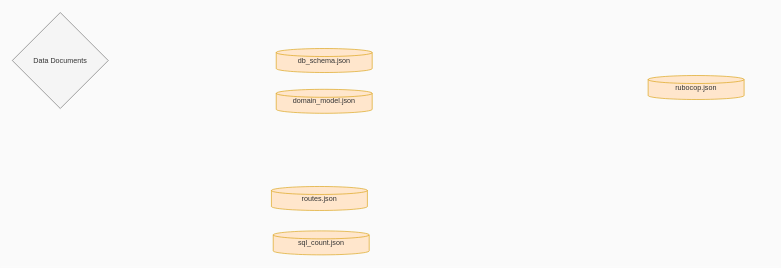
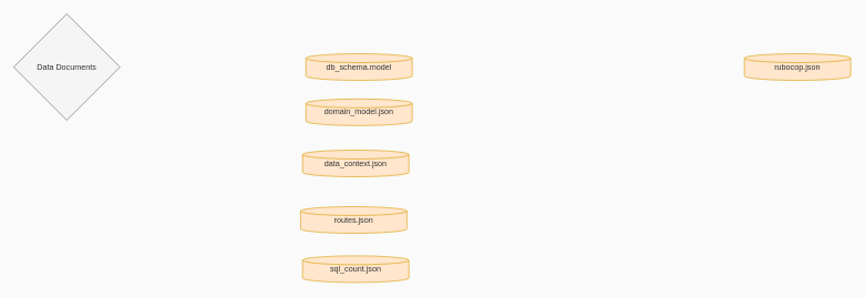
  <mxCell id="0" />
  <mxCell id="1" parent="0" />
  <mxCell id="2" value="Data Documents" style="rhombus;whiteSpace=wrap;html=1;fillColor=#f5f5f5;strokeColor=#666666;fontColor=#333333;" parent="1" vertex="1"><mxGeometry x="20" y="20" width="160" height="160" as="geometry" /></mxCell>
- <mxCell id="3" value="db_schema.json" style="whiteSpace=wrap;html=1;rounded=0;fillColor=#ffe6cc;strokeColor=#d79b00;fontColor=#333333;shape=mxgraph.flowchart.database;strokeWidth=1" parent="1" vertex="1"><mxGeometry x="460" y="80" width="160" height="40" as="geometry" /></mxCell>
+ <mxCell id="3" value="db_schema.model" style="whiteSpace=wrap;html=1;rounded=0;fillColor=#ffe6cc;strokeColor=#d79b00;fontColor=#333333;shape=mxgraph.flowchart.database;strokeWidth=1" parent="1" vertex="1"><mxGeometry x="460" y="80" width="160" height="40" as="geometry" /></mxCell>
  <mxCell id="4" value="domain_model.json" style="whiteSpace=wrap;html=1;rounded=0;fillColor=#ffe6cc;strokeColor=#d79b00;fontColor=#333333;shape=mxgraph.flowchart.database;strokeWidth=1" parent="1" vertex="1"><mxGeometry x="460" y="148" width="160" height="40" as="geometry" /></mxCell>
  <mxCell id="5" value="sql_count.json" style="whiteSpace=wrap;html=1;rounded=0;fillColor=#ffe6cc;strokeColor=#d79b00;fontColor=#333333;shape=mxgraph.flowchart.database;strokeWidth=1" parent="1" vertex="1"><mxGeometry x="455" y="384" width="160" height="40" as="geometry" /></mxCell>
- <mxCell id="6" value="rubocop.json" style="whiteSpace=wrap;html=1;rounded=0;fillColor=#ffe6cc;strokeColor=#d79b00;fontColor=#333333;shape=mxgraph.flowchart.database;strokeWidth=1" parent="1" vertex="1"><mxGeometry x="1080" y="125" width="160" height="40" as="geometry" /></mxCell>
+ <mxCell id="6" value="rubocop.json" style="whiteSpace=wrap;html=1;rounded=0;fillColor=#ffe6cc;strokeColor=#d79b00;fontColor=#333333;shape=mxgraph.flowchart.database;strokeWidth=1" parent="1" vertex="1"><mxGeometry x="1120" y="80" width="160" height="40" as="geometry" /></mxCell>
+ <mxCell id="7" value="data_context.json" style="whiteSpace=wrap;html=1;rounded=0;fillColor=#ffe6cc;strokeColor=#d79b00;fontColor=#333333;shape=mxgraph.flowchart.database;strokeWidth=1" parent="1" vertex="1"><mxGeometry x="455" y="225" width="160" height="40" as="geometry" /></mxCell>
  <mxCell id="8" value="routes.json" style="whiteSpace=wrap;html=1;rounded=0;fillColor=#ffe6cc;strokeColor=#d79b00;fontColor=#333333;shape=mxgraph.flowchart.database;strokeWidth=1" parent="1" vertex="1"><mxGeometry x="452" y="310" width="160" height="40" as="geometry" /></mxCell>
